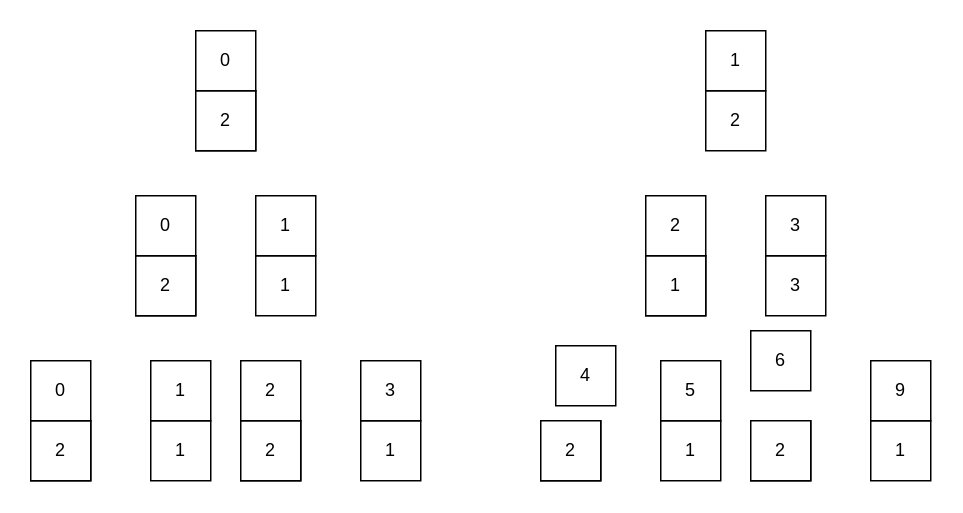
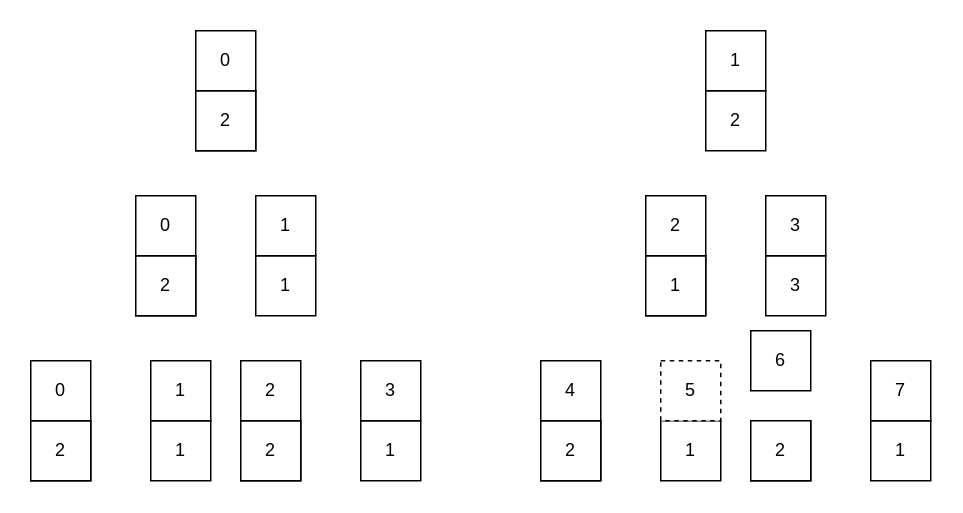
  <mxCell id="0" />
  <mxCell id="1" parent="0" />
  <mxCell id="2" value="" style="rounded=0;whiteSpace=wrap;html=1;" parent="1" vertex="1"><mxGeometry x="130" y="60" width="40" height="40" as="geometry" /></mxCell>
  <mxCell id="3" value="2" style="rounded=0;whiteSpace=wrap;html=1;" parent="1" vertex="1"><mxGeometry x="130" y="60" width="40" height="40" as="geometry" /></mxCell>
  <mxCell id="4" value="2" style="rounded=0;whiteSpace=wrap;html=1;" parent="1" vertex="1"><mxGeometry x="470" y="60" width="40" height="40" as="geometry" /></mxCell>
  <mxCell id="5" value="" style="rounded=0;whiteSpace=wrap;html=1;" parent="1" vertex="1"><mxGeometry x="90" y="170" width="40" height="40" as="geometry" /></mxCell>
  <mxCell id="6" value="2" style="rounded=0;whiteSpace=wrap;html=1;" parent="1" vertex="1"><mxGeometry x="90" y="170" width="40" height="40" as="geometry" /></mxCell>
  <mxCell id="7" value="1" style="rounded=0;whiteSpace=wrap;html=1;" parent="1" vertex="1"><mxGeometry x="170" y="170" width="40" height="40" as="geometry" /></mxCell>
  <mxCell id="8" value="" style="rounded=0;whiteSpace=wrap;html=1;" parent="1" vertex="1"><mxGeometry x="430" y="170" width="40" height="40" as="geometry" /></mxCell>
  <mxCell id="9" value="1" style="rounded=0;whiteSpace=wrap;html=1;" parent="1" vertex="1"><mxGeometry x="430" y="170" width="40" height="40" as="geometry" /></mxCell>
  <mxCell id="10" value="3" style="rounded=0;whiteSpace=wrap;html=1;" parent="1" vertex="1"><mxGeometry x="510" y="170" width="40" height="40" as="geometry" /></mxCell>
  <mxCell id="11" value="0" style="rounded=0;whiteSpace=wrap;html=1;" parent="1" vertex="1"><mxGeometry x="130" y="20" width="40" height="40" as="geometry" /></mxCell>
  <mxCell id="12" value="1" style="rounded=0;whiteSpace=wrap;html=1;" parent="1" vertex="1"><mxGeometry x="470" y="20" width="40" height="40" as="geometry" /></mxCell>
  <mxCell id="13" value="0" style="rounded=0;whiteSpace=wrap;html=1;" parent="1" vertex="1"><mxGeometry x="90" y="130" width="40" height="40" as="geometry" /></mxCell>
  <mxCell id="14" value="1" style="rounded=0;whiteSpace=wrap;html=1;" parent="1" vertex="1"><mxGeometry x="170" y="130" width="40" height="40" as="geometry" /></mxCell>
  <mxCell id="15" value="2" style="rounded=0;whiteSpace=wrap;html=1;" parent="1" vertex="1"><mxGeometry x="430" y="130" width="40" height="40" as="geometry" /></mxCell>
  <mxCell id="16" value="3" style="rounded=0;whiteSpace=wrap;html=1;" parent="1" vertex="1"><mxGeometry x="510" y="130" width="40" height="40" as="geometry" /></mxCell>
  <mxCell id="17" value="" style="rounded=0;whiteSpace=wrap;html=1;" parent="1" vertex="1"><mxGeometry x="20" y="280" width="40" height="40" as="geometry" /></mxCell>
  <mxCell id="18" value="2" style="rounded=0;whiteSpace=wrap;html=1;" parent="1" vertex="1"><mxGeometry x="20" y="280" width="40" height="40" as="geometry" /></mxCell>
  <mxCell id="19" value="1" style="rounded=0;whiteSpace=wrap;html=1;" parent="1" vertex="1"><mxGeometry x="100" y="280" width="40" height="40" as="geometry" /></mxCell>
  <mxCell id="20" value="0" style="rounded=0;whiteSpace=wrap;html=1;" parent="1" vertex="1"><mxGeometry x="20" y="240" width="40" height="40" as="geometry" /></mxCell>
  <mxCell id="21" value="1" style="rounded=0;whiteSpace=wrap;html=1;" parent="1" vertex="1"><mxGeometry x="100" y="240" width="40" height="40" as="geometry" /></mxCell>
  <mxCell id="22" value="" style="rounded=0;whiteSpace=wrap;html=1;" parent="1" vertex="1"><mxGeometry x="160" y="280" width="40" height="40" as="geometry" /></mxCell>
  <mxCell id="23" value="2" style="rounded=0;whiteSpace=wrap;html=1;" parent="1" vertex="1"><mxGeometry x="160" y="280" width="40" height="40" as="geometry" /></mxCell>
  <mxCell id="24" value="1" style="rounded=0;whiteSpace=wrap;html=1;" parent="1" vertex="1"><mxGeometry x="240" y="280" width="40" height="40" as="geometry" /></mxCell>
  <mxCell id="25" value="2" style="rounded=0;whiteSpace=wrap;html=1;" parent="1" vertex="1"><mxGeometry x="160" y="240" width="40" height="40" as="geometry" /></mxCell>
  <mxCell id="26" value="3" style="rounded=0;whiteSpace=wrap;html=1;" parent="1" vertex="1"><mxGeometry x="240" y="240" width="40" height="40" as="geometry" /></mxCell>
  <mxCell id="27" value="" style="rounded=0;whiteSpace=wrap;html=1;" parent="1" vertex="1"><mxGeometry x="360" y="280" width="40" height="40" as="geometry" /></mxCell>
  <mxCell id="28" value="2" style="rounded=0;whiteSpace=wrap;html=1;" parent="1" vertex="1"><mxGeometry x="360" y="280" width="40" height="40" as="geometry" /></mxCell>
  <mxCell id="29" value="1" style="rounded=0;whiteSpace=wrap;html=1;" parent="1" vertex="1"><mxGeometry x="440" y="280" width="40" height="40" as="geometry" /></mxCell>
- <mxCell id="30" value="4" style="rounded=0;whiteSpace=wrap;html=1;" parent="1" vertex="1"><mxGeometry x="370" y="230" width="40" height="40" as="geometry" /></mxCell>
- <mxCell id="31" value="5" style="rounded=0;whiteSpace=wrap;html=1;" parent="1" vertex="1"><mxGeometry x="440" y="240" width="40" height="40" as="geometry" /></mxCell>
+ <mxCell id="30" value="4" style="rounded=0;whiteSpace=wrap;html=1;" parent="1" vertex="1"><mxGeometry x="360" y="240" width="40" height="40" as="geometry" /></mxCell>
+ <mxCell id="31" value="5" style="rounded=0;whiteSpace=wrap;html=1;dashed=1;" parent="1" vertex="1"><mxGeometry x="440" y="240" width="40" height="40" as="geometry" /></mxCell>
  <mxCell id="32" value="" style="rounded=0;whiteSpace=wrap;html=1;" parent="1" vertex="1"><mxGeometry x="500" y="280" width="40" height="40" as="geometry" /></mxCell>
  <mxCell id="33" value="2" style="rounded=0;whiteSpace=wrap;html=1;" parent="1" vertex="1"><mxGeometry x="500" y="280" width="40" height="40" as="geometry" /></mxCell>
  <mxCell id="34" value="1" style="rounded=0;whiteSpace=wrap;html=1;" parent="1" vertex="1"><mxGeometry x="580" y="280" width="40" height="40" as="geometry" /></mxCell>
  <mxCell id="35" value="6" style="rounded=0;whiteSpace=wrap;html=1;" parent="1" vertex="1"><mxGeometry x="500" y="220" width="40" height="40" as="geometry" /></mxCell>
- <mxCell id="36" value="9" style="rounded=0;whiteSpace=wrap;html=1;" parent="1" vertex="1"><mxGeometry x="580" y="240" width="40" height="40" as="geometry" /></mxCell>
+ <mxCell id="36" value="7" style="rounded=0;whiteSpace=wrap;html=1;" parent="1" vertex="1"><mxGeometry x="580" y="240" width="40" height="40" as="geometry" /></mxCell>
